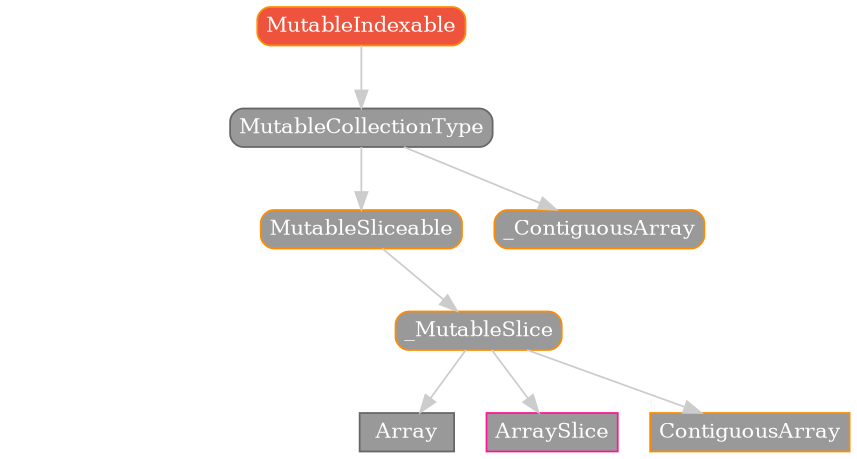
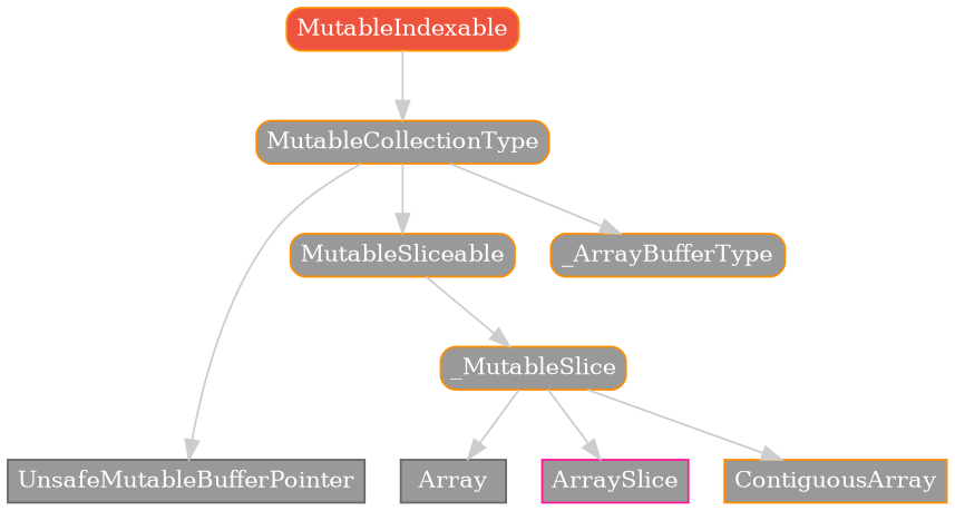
  strict digraph {
    fontname="DejaVu Serif"
    node [color=darkorange fillcolor="#999999" fontcolor=white fontname="DejaVu Serif" fontsize=12 margin="0.07,0.05" shape=box style="filled,rounded"]
    edge [color="#cccccc" fontname="DejaVu Serif"]
    Array [color=gray40 height=0.3 style=filled]
    ArraySlice [color=deeppink height=0.3 style=filled]
    ContiguousArray [height=0.3 style=filled]
-   MutableCollectionType [color=gray40 height=0.3]
+   UnsafeMutableBufferPointer [color=gray40 height=0.3 style=filled]
+   MutableCollectionType [height=0.3]
    MutableSliceable [height=0.3]
-   _ArrayBufferType [height=0.3 label=_ContiguousArray]
+   _ArrayBufferType [height=0.3]
    n8 [height=0.3 label=_MutableSlice]
    MutableIndexable [fillcolor="#ee543d" height=0.3]
    subgraph sub_1 {
      rank=max
      Array
      ArraySlice
      ContiguousArray
+     UnsafeMutableBufferPointer
    }
+   MutableCollectionType -> UnsafeMutableBufferPointer
    MutableCollectionType -> MutableSliceable
    MutableCollectionType -> _ArrayBufferType
    MutableSliceable -> n8
    n8 -> Array
    n8 -> ArraySlice
    n8 -> ContiguousArray
    MutableIndexable -> MutableCollectionType
  }
